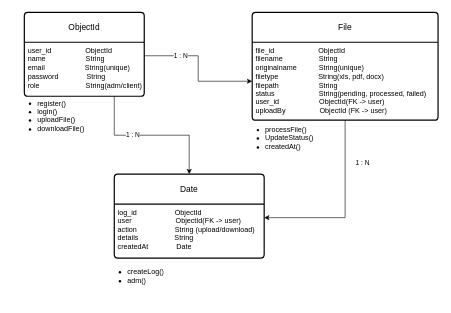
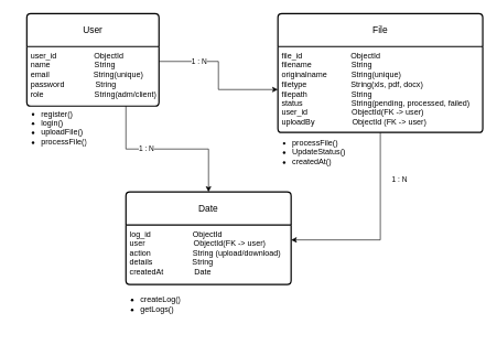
  <mxCell id="0" />
  <mxCell id="1" parent="0" />
- <mxCell id="2" value="ObjectId" style="swimlane;childLayout=stackLayout;horizontal=1;startSize=50;horizontalStack=0;rounded=1;fontSize=14;fontStyle=0;strokeWidth=2;resizeParent=0;resizeLast=1;shadow=0;dashed=0;align=center;arcSize=4;whiteSpace=wrap;html=1;" vertex="1" parent="1"><mxGeometry x="40" y="20" width="200" height="140" as="geometry" /></mxCell>
+ <mxCell id="2" value="User" style="swimlane;childLayout=stackLayout;horizontal=1;startSize=50;horizontalStack=0;rounded=1;fontSize=14;fontStyle=0;strokeWidth=2;resizeParent=0;resizeLast=1;shadow=0;dashed=0;align=center;arcSize=4;whiteSpace=wrap;html=1;" vertex="1" parent="1"><mxGeometry x="40" y="20" width="200" height="140" as="geometry" /></mxCell>
  <mxCell id="3" value="user_id&amp;nbsp; &amp;nbsp; &amp;nbsp; &amp;nbsp; &amp;nbsp; &amp;nbsp; &amp;nbsp; &amp;nbsp; &amp;nbsp;ObjectId&lt;div&gt;name&amp;nbsp; &amp;nbsp; &amp;nbsp; &amp;nbsp; &amp;nbsp; &amp;nbsp; &amp;nbsp; &amp;nbsp; &amp;nbsp; &amp;nbsp; String&lt;br&gt;email&amp;nbsp; &amp;nbsp; &amp;nbsp; &amp;nbsp; &amp;nbsp; &amp;nbsp; &amp;nbsp; &amp;nbsp; &amp;nbsp; &amp;nbsp; String(unique)&lt;/div&gt;&lt;div&gt;password&amp;nbsp; &amp;nbsp; &amp;nbsp; &amp;nbsp; &amp;nbsp; &amp;nbsp; &amp;nbsp; String&lt;/div&gt;&lt;div&gt;role&amp;nbsp; &amp;nbsp; &amp;nbsp; &amp;nbsp; &amp;nbsp; &amp;nbsp; &amp;nbsp; &amp;nbsp; &amp;nbsp; &amp;nbsp; &amp;nbsp; &amp;nbsp;String(adm/client)&lt;/div&gt;" style="align=left;strokeColor=none;fillColor=none;spacingLeft=4;fontSize=12;verticalAlign=top;resizable=0;rotatable=0;part=1;html=1;" vertex="1" parent="2"><mxGeometry y="50" width="200" height="90" as="geometry" /></mxCell>
  <mxCell id="4" value="File" style="swimlane;childLayout=stackLayout;horizontal=1;startSize=50;horizontalStack=0;rounded=1;fontSize=14;fontStyle=0;strokeWidth=2;resizeParent=0;resizeLast=1;shadow=0;dashed=0;align=center;arcSize=4;whiteSpace=wrap;html=1;" vertex="1" parent="1"><mxGeometry x="420" y="20" width="310" height="180" as="geometry" /></mxCell>
  <mxCell id="5" value="file_id&amp;nbsp; &amp;nbsp; &amp;nbsp; &amp;nbsp; &amp;nbsp; &amp;nbsp; &amp;nbsp; &amp;nbsp; &amp;nbsp; &amp;nbsp; &amp;nbsp; ObjectId&lt;div&gt;filename&amp;nbsp; &amp;nbsp; &amp;nbsp; &amp;nbsp; &amp;nbsp; &amp;nbsp; &amp;nbsp; &amp;nbsp; &amp;nbsp; String&lt;br&gt;originalname&amp;nbsp; &amp;nbsp; &amp;nbsp; &amp;nbsp; &amp;nbsp; &amp;nbsp;String(unique)&lt;/div&gt;&lt;div&gt;filetype&amp;nbsp; &amp;nbsp; &amp;nbsp; &amp;nbsp; &amp;nbsp; &amp;nbsp; &amp;nbsp; &amp;nbsp; &amp;nbsp; &amp;nbsp; String(xls, pdf, docx)&lt;/div&gt;&lt;div&gt;filepath&amp;nbsp; &amp;nbsp; &amp;nbsp; &amp;nbsp; &amp;nbsp; &amp;nbsp; &amp;nbsp; &amp;nbsp; &amp;nbsp; &amp;nbsp; String&lt;/div&gt;&lt;div&gt;status&amp;nbsp; &amp;nbsp; &amp;nbsp; &amp;nbsp; &amp;nbsp; &amp;nbsp; &amp;nbsp; &amp;nbsp; &amp;nbsp; &amp;nbsp; &amp;nbsp; String(pending, processed, failed)&lt;/div&gt;&lt;div&gt;user_id&amp;nbsp; &amp;nbsp; &amp;nbsp; &amp;nbsp; &amp;nbsp; &amp;nbsp; &amp;nbsp; &amp;nbsp; &amp;nbsp; &amp;nbsp; ObjectId(FK -&amp;gt; user)&lt;/div&gt;&lt;div&gt;uploadBy&amp;nbsp; &amp;nbsp; &amp;nbsp; &amp;nbsp; &amp;nbsp; &amp;nbsp; &amp;nbsp; &amp;nbsp; &amp;nbsp;ObjectId (FK -&amp;gt; user)&lt;/div&gt;" style="align=left;strokeColor=none;fillColor=none;spacingLeft=4;fontSize=12;verticalAlign=top;resizable=0;rotatable=0;part=1;html=1;" vertex="1" parent="4"><mxGeometry y="50" width="310" height="130" as="geometry" /></mxCell>
- <mxCell id="6" value="&lt;ul&gt;&lt;li&gt;register()&lt;/li&gt;&lt;li&gt;login()&lt;/li&gt;&lt;li&gt;uploadFile()&lt;/li&gt;&lt;li&gt;downloadFile()&lt;/li&gt;&lt;/ul&gt;" style="text;strokeColor=none;fillColor=none;html=1;whiteSpace=wrap;verticalAlign=middle;overflow=hidden;" vertex="1" parent="1"><mxGeometry x="20" y="150" width="140" height="80" as="geometry" /></mxCell>
+ <mxCell id="6" value="&lt;ul&gt;&lt;li&gt;register()&lt;/li&gt;&lt;li&gt;login()&lt;/li&gt;&lt;li&gt;uploadFile()&lt;/li&gt;&lt;li&gt;processFile()&lt;/li&gt;&lt;/ul&gt;" style="text;strokeColor=none;fillColor=none;html=1;whiteSpace=wrap;verticalAlign=middle;overflow=hidden;" vertex="1" parent="1"><mxGeometry x="20" y="150" width="140" height="80" as="geometry" /></mxCell>
  <mxCell id="7" value="&lt;ul&gt;&lt;li&gt;processFile()&lt;/li&gt;&lt;li&gt;UpdateStatus()&lt;/li&gt;&lt;li&gt;createdAt()&lt;/li&gt;&lt;/ul&gt;" style="text;strokeColor=none;fillColor=none;html=1;whiteSpace=wrap;verticalAlign=middle;overflow=hidden;" vertex="1" parent="1"><mxGeometry x="400" y="190" width="150" height="80" as="geometry" /></mxCell>
  <mxCell id="8" value="Date" style="swimlane;childLayout=stackLayout;horizontal=1;startSize=50;horizontalStack=0;rounded=1;fontSize=14;fontStyle=0;strokeWidth=2;resizeParent=0;resizeLast=1;shadow=0;dashed=0;align=center;arcSize=4;whiteSpace=wrap;html=1;" vertex="1" parent="1"><mxGeometry x="190" y="290" width="250" height="140" as="geometry" /></mxCell>
  <mxCell id="9" value="log_id&amp;nbsp; &amp;nbsp; &amp;nbsp; &amp;nbsp; &amp;nbsp; &amp;nbsp; &amp;nbsp; &amp;nbsp; &amp;nbsp; &amp;nbsp;ObjectId&lt;div&gt;user&amp;nbsp; &amp;nbsp; &amp;nbsp; &amp;nbsp; &amp;nbsp; &amp;nbsp; &amp;nbsp; &amp;nbsp; &amp;nbsp; &amp;nbsp; &amp;nbsp;&amp;nbsp;&lt;span style=&quot;background-color: transparent; color: light-dark(rgb(0, 0, 0), rgb(255, 255, 255));&quot;&gt;ObjectId&lt;/span&gt;&lt;span style=&quot;background-color: transparent; color: light-dark(rgb(0, 0, 0), rgb(255, 255, 255));&quot;&gt;(FK -&amp;gt; user)&lt;/span&gt;&lt;/div&gt;&lt;div&gt;&lt;span style=&quot;background-color: transparent; color: light-dark(rgb(0, 0, 0), rgb(255, 255, 255));&quot;&gt;action&amp;nbsp; &amp;nbsp; &amp;nbsp; &amp;nbsp; &amp;nbsp; &amp;nbsp; &amp;nbsp; &amp;nbsp; &amp;nbsp; &amp;nbsp;String (upload/download)&lt;/span&gt;&lt;/div&gt;&lt;div&gt;details&amp;nbsp; &amp;nbsp; &amp;nbsp; &amp;nbsp; &amp;nbsp; &amp;nbsp; &amp;nbsp; &amp;nbsp; &amp;nbsp; String&lt;/div&gt;&lt;div&gt;createdAt&amp;nbsp; &amp;nbsp; &amp;nbsp; &amp;nbsp; &amp;nbsp; &amp;nbsp; &amp;nbsp; Date&lt;/div&gt;" style="align=left;strokeColor=none;fillColor=none;spacingLeft=4;fontSize=12;verticalAlign=top;resizable=0;rotatable=0;part=1;html=1;" vertex="1" parent="8"><mxGeometry y="50" width="250" height="90" as="geometry" /></mxCell>
- <mxCell id="10" value="&lt;ul&gt;&lt;li&gt;createLog()&lt;/li&gt;&lt;li&gt;adm()&lt;/li&gt;&lt;/ul&gt;" style="text;strokeColor=none;fillColor=none;html=1;whiteSpace=wrap;verticalAlign=middle;overflow=hidden;" vertex="1" parent="1"><mxGeometry x="170" y="420" width="120" height="80" as="geometry" /></mxCell>
+ <mxCell id="10" value="&lt;ul&gt;&lt;li&gt;createLog()&lt;/li&gt;&lt;li&gt;getLogs()&lt;/li&gt;&lt;/ul&gt;" style="text;strokeColor=none;fillColor=none;html=1;whiteSpace=wrap;verticalAlign=middle;overflow=hidden;" vertex="1" parent="1"><mxGeometry x="170" y="420" width="120" height="80" as="geometry" /></mxCell>
  <mxCell id="11" style="edgeStyle=orthogonalEdgeStyle;rounded=0;orthogonalLoop=1;jettySize=auto;html=1;exitX=1;exitY=0.25;exitDx=0;exitDy=0;" edge="1" parent="1" source="3" target="5"><mxGeometry relative="1" as="geometry" /></mxCell>
  <mxCell id="12" value="1 : N" style="edgeLabel;html=1;align=center;verticalAlign=middle;resizable=0;points=[];" vertex="1" connectable="0" parent="11"><mxGeometry x="-0.461" y="1" relative="1" as="geometry"><mxPoint y="1" as="offset" /></mxGeometry></mxCell>
  <mxCell id="13" style="edgeStyle=orthogonalEdgeStyle;rounded=0;orthogonalLoop=1;jettySize=auto;html=1;exitX=0.5;exitY=1;exitDx=0;exitDy=0;entryX=1;entryY=0.25;entryDx=0;entryDy=0;" edge="1" parent="1" source="5" target="9"><mxGeometry relative="1" as="geometry" /></mxCell>
  <mxCell id="14" value="1 : N" style="edgeLabel;html=1;align=center;verticalAlign=middle;resizable=0;points=[];" vertex="1" connectable="0" parent="13"><mxGeometry x="0.25" y="-3" relative="1" as="geometry"><mxPoint x="52" y="-89" as="offset" /></mxGeometry></mxCell>
  <mxCell id="15" style="edgeStyle=orthogonalEdgeStyle;rounded=0;orthogonalLoop=1;jettySize=auto;html=1;exitX=0.75;exitY=1;exitDx=0;exitDy=0;" edge="1" parent="1" source="3" target="8"><mxGeometry relative="1" as="geometry" /></mxCell>
  <mxCell id="16" value="1 : N" style="edgeLabel;html=1;align=center;verticalAlign=middle;resizable=0;points=[];" vertex="1" connectable="0" parent="15"><mxGeometry x="-0.255" y="1" relative="1" as="geometry"><mxPoint as="offset" /></mxGeometry></mxCell>
